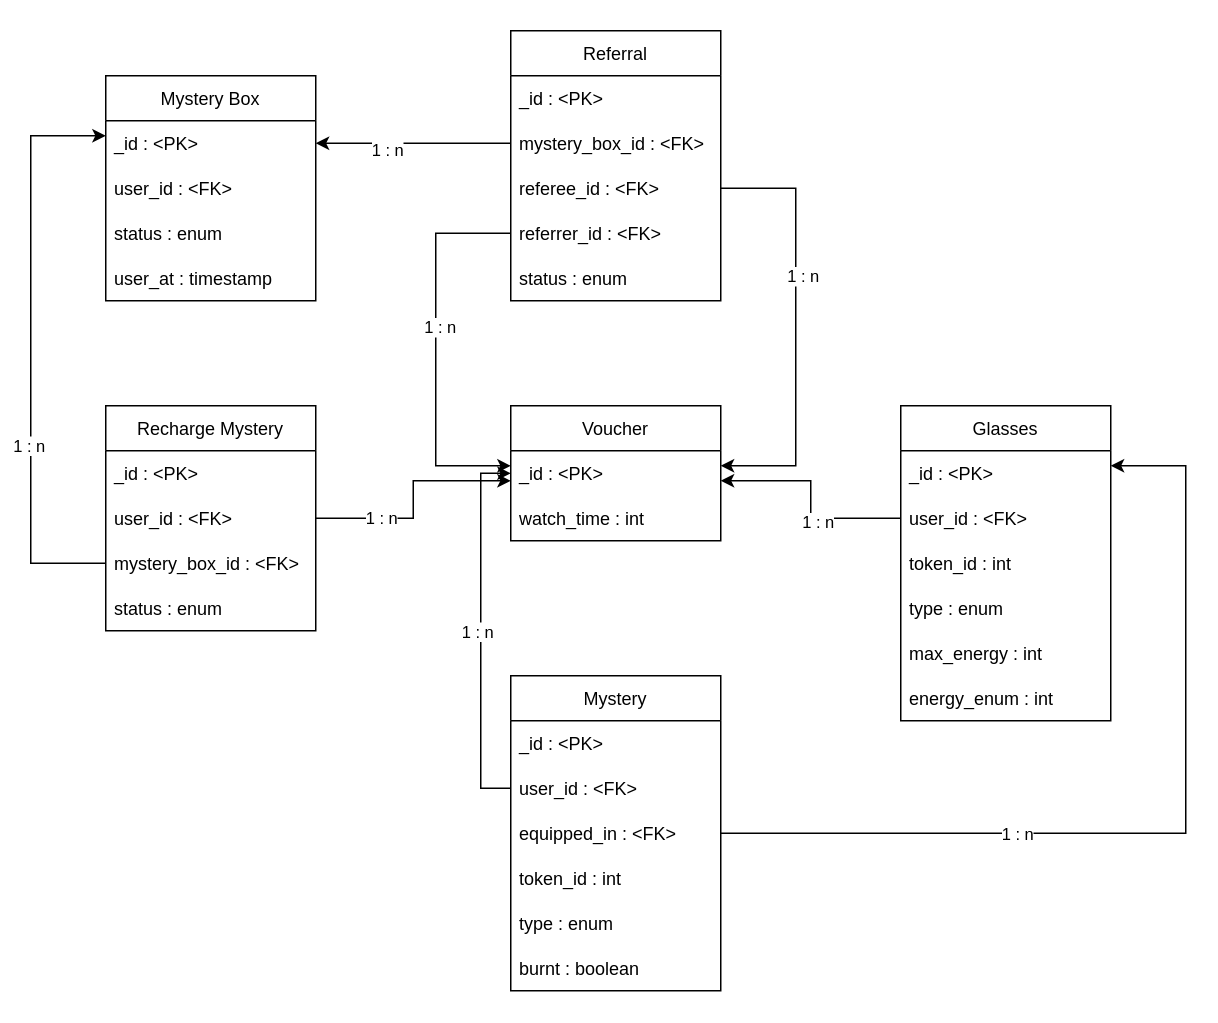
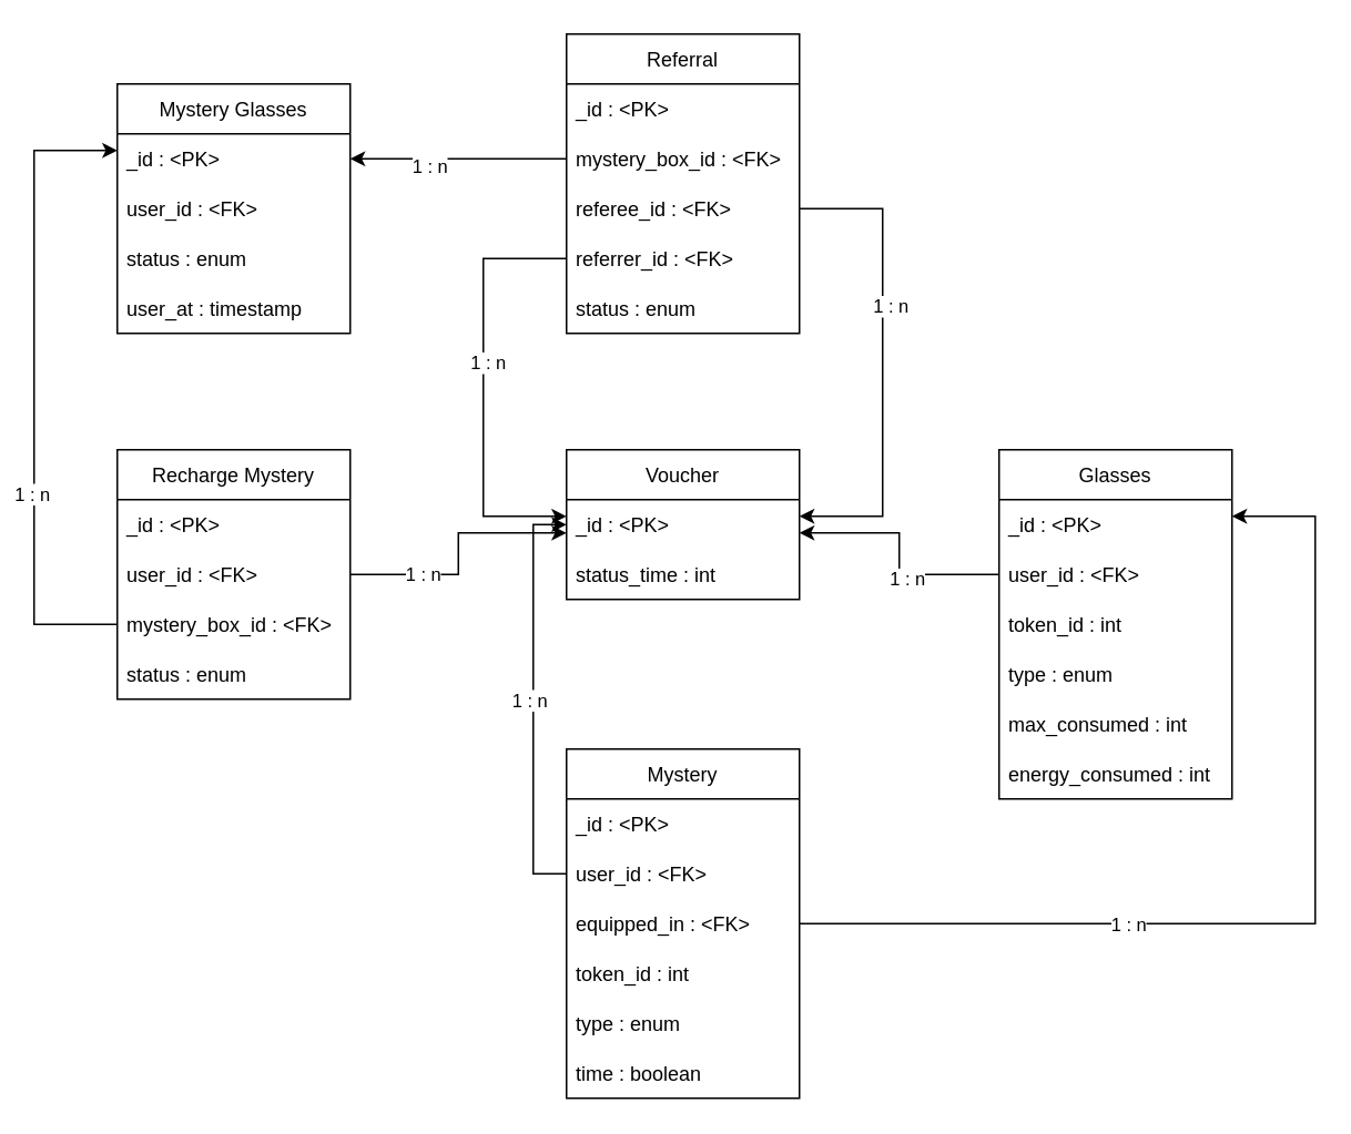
  <mxCell id="0" />
  <mxCell id="1" parent="0" />
- <mxCell id="2" value="Mystery Box" style="swimlane;fontStyle=0;childLayout=stackLayout;horizontal=1;startSize=30;horizontalStack=0;resizeParent=1;resizeParentMax=0;resizeLast=0;collapsible=1;marginBottom=0;" parent="1" vertex="1"><mxGeometry x="70" y="50" width="140" height="150" as="geometry"><mxRectangle x="1101" y="490" width="60" height="30" as="alternateBounds" /></mxGeometry></mxCell>
+ <mxCell id="2" value="Mystery Glasses" style="swimlane;fontStyle=0;childLayout=stackLayout;horizontal=1;startSize=30;horizontalStack=0;resizeParent=1;resizeParentMax=0;resizeLast=0;collapsible=1;marginBottom=0;" parent="1" vertex="1"><mxGeometry x="70" y="50" width="140" height="150" as="geometry"><mxRectangle x="1101" y="490" width="60" height="30" as="alternateBounds" /></mxGeometry></mxCell>
  <mxCell id="3" value="_id : &lt;PK&gt;" style="text;align=left;verticalAlign=middle;spacingLeft=4;spacingRight=4;overflow=hidden;points=[[0,0.5],[1,0.5]];portConstraint=eastwest;rotatable=0;" parent="2" vertex="1"><mxGeometry y="30" width="140" height="30" as="geometry" /></mxCell>
  <mxCell id="4" value="user_id : &lt;FK&gt;" style="text;align=left;verticalAlign=middle;spacingLeft=4;spacingRight=4;overflow=hidden;points=[[0,0.5],[1,0.5]];portConstraint=eastwest;rotatable=0;" parent="2" vertex="1"><mxGeometry y="60" width="140" height="30" as="geometry" /></mxCell>
  <mxCell id="5" value="status : enum" style="text;strokeColor=none;fillColor=none;align=left;verticalAlign=middle;spacingLeft=4;spacingRight=4;overflow=hidden;points=[[0,0.5],[1,0.5]];portConstraint=eastwest;rotatable=0;" parent="2" vertex="1"><mxGeometry y="90" width="140" height="30" as="geometry" /></mxCell>
  <mxCell id="6" value="user_at : timestamp" style="text;strokeColor=none;fillColor=none;align=left;verticalAlign=middle;spacingLeft=4;spacingRight=4;overflow=hidden;points=[[0,0.5],[1,0.5]];portConstraint=eastwest;rotatable=0;" parent="2" vertex="1"><mxGeometry y="120" width="140" height="30" as="geometry" /></mxCell>
  <mxCell id="7" value="Recharge Mystery" style="swimlane;fontStyle=0;childLayout=stackLayout;horizontal=1;startSize=30;horizontalStack=0;resizeParent=1;resizeParentMax=0;resizeLast=0;collapsible=1;marginBottom=0;" parent="1" vertex="1"><mxGeometry x="70" y="270" width="140" height="150" as="geometry"><mxRectangle x="1101" y="490" width="60" height="30" as="alternateBounds" /></mxGeometry></mxCell>
  <mxCell id="8" value="_id : &lt;PK&gt;" style="text;align=left;verticalAlign=middle;spacingLeft=4;spacingRight=4;overflow=hidden;points=[[0,0.5],[1,0.5]];portConstraint=eastwest;rotatable=0;" parent="7" vertex="1"><mxGeometry y="30" width="140" height="30" as="geometry" /></mxCell>
  <mxCell id="9" value="user_id : &lt;FK&gt;" style="text;align=left;verticalAlign=middle;spacingLeft=4;spacingRight=4;overflow=hidden;points=[[0,0.5],[1,0.5]];portConstraint=eastwest;rotatable=0;" parent="7" vertex="1"><mxGeometry y="60" width="140" height="30" as="geometry" /></mxCell>
  <mxCell id="10" value="mystery_box_id : &lt;FK&gt;" style="text;align=left;verticalAlign=middle;spacingLeft=4;spacingRight=4;overflow=hidden;points=[[0,0.5],[1,0.5]];portConstraint=eastwest;rotatable=0;" parent="7" vertex="1"><mxGeometry y="90" width="140" height="30" as="geometry" /></mxCell>
  <mxCell id="11" value="status : enum" style="text;strokeColor=none;fillColor=none;align=left;verticalAlign=middle;spacingLeft=4;spacingRight=4;overflow=hidden;points=[[0,0.5],[1,0.5]];portConstraint=eastwest;rotatable=0;" parent="7" vertex="1"><mxGeometry y="120" width="140" height="30" as="geometry" /></mxCell>
  <mxCell id="12" value="Mystery" style="swimlane;fontStyle=0;childLayout=stackLayout;horizontal=1;startSize=30;horizontalStack=0;resizeParent=1;resizeParentMax=0;resizeLast=0;collapsible=1;marginBottom=0;" parent="1" vertex="1"><mxGeometry x="340" y="450" width="140" height="210" as="geometry"><mxRectangle x="1101" y="490" width="60" height="30" as="alternateBounds" /></mxGeometry></mxCell>
  <mxCell id="13" value="_id : &lt;PK&gt;" style="text;align=left;verticalAlign=middle;spacingLeft=4;spacingRight=4;overflow=hidden;points=[[0,0.5],[1,0.5]];portConstraint=eastwest;rotatable=0;" parent="12" vertex="1"><mxGeometry y="30" width="140" height="30" as="geometry" /></mxCell>
  <mxCell id="14" value="user_id : &lt;FK&gt;" style="text;align=left;verticalAlign=middle;spacingLeft=4;spacingRight=4;overflow=hidden;points=[[0,0.5],[1,0.5]];portConstraint=eastwest;rotatable=0;" parent="12" vertex="1"><mxGeometry y="60" width="140" height="30" as="geometry" /></mxCell>
  <mxCell id="15" value="equipped_in : &lt;FK&gt;" style="text;align=left;verticalAlign=middle;spacingLeft=4;spacingRight=4;overflow=hidden;points=[[0,0.5],[1,0.5]];portConstraint=eastwest;rotatable=0;" parent="12" vertex="1"><mxGeometry y="90" width="140" height="30" as="geometry" /></mxCell>
  <mxCell id="16" value="token_id : int" style="text;strokeColor=none;fillColor=none;align=left;verticalAlign=middle;spacingLeft=4;spacingRight=4;overflow=hidden;points=[[0,0.5],[1,0.5]];portConstraint=eastwest;rotatable=0;" parent="12" vertex="1"><mxGeometry y="120" width="140" height="30" as="geometry" /></mxCell>
  <mxCell id="17" value="type : enum" style="text;strokeColor=none;fillColor=none;align=left;verticalAlign=middle;spacingLeft=4;spacingRight=4;overflow=hidden;points=[[0,0.5],[1,0.5]];portConstraint=eastwest;rotatable=0;" parent="12" vertex="1"><mxGeometry y="150" width="140" height="30" as="geometry" /></mxCell>
- <mxCell id="18" value="burnt : boolean" style="text;strokeColor=none;fillColor=none;align=left;verticalAlign=middle;spacingLeft=4;spacingRight=4;overflow=hidden;points=[[0,0.5],[1,0.5]];portConstraint=eastwest;rotatable=0;" parent="12" vertex="1"><mxGeometry y="180" width="140" height="30" as="geometry" /></mxCell>
+ <mxCell id="18" value="time : boolean" style="text;strokeColor=none;fillColor=none;align=left;verticalAlign=middle;spacingLeft=4;spacingRight=4;overflow=hidden;points=[[0,0.5],[1,0.5]];portConstraint=eastwest;rotatable=0;" parent="12" vertex="1"><mxGeometry y="180" width="140" height="30" as="geometry" /></mxCell>
  <mxCell id="19" value="Glasses" style="swimlane;fontStyle=0;childLayout=stackLayout;horizontal=1;startSize=30;horizontalStack=0;resizeParent=1;resizeParentMax=0;resizeLast=0;collapsible=1;marginBottom=0;" parent="1" vertex="1"><mxGeometry x="600" y="270" width="140" height="210" as="geometry"><mxRectangle x="1101" y="490" width="60" height="30" as="alternateBounds" /></mxGeometry></mxCell>
  <mxCell id="20" value="_id : &lt;PK&gt;" style="text;align=left;verticalAlign=middle;spacingLeft=4;spacingRight=4;overflow=hidden;points=[[0,0.5],[1,0.5]];portConstraint=eastwest;rotatable=0;" parent="19" vertex="1"><mxGeometry y="30" width="140" height="30" as="geometry" /></mxCell>
  <mxCell id="21" value="user_id : &lt;FK&gt;" style="text;align=left;verticalAlign=middle;spacingLeft=4;spacingRight=4;overflow=hidden;points=[[0,0.5],[1,0.5]];portConstraint=eastwest;rotatable=0;" parent="19" vertex="1"><mxGeometry y="60" width="140" height="30" as="geometry" /></mxCell>
  <mxCell id="22" value="token_id : int" style="text;strokeColor=none;fillColor=none;align=left;verticalAlign=middle;spacingLeft=4;spacingRight=4;overflow=hidden;points=[[0,0.5],[1,0.5]];portConstraint=eastwest;rotatable=0;" parent="19" vertex="1"><mxGeometry y="90" width="140" height="30" as="geometry" /></mxCell>
  <mxCell id="23" value="type : enum" style="text;strokeColor=none;fillColor=none;align=left;verticalAlign=middle;spacingLeft=4;spacingRight=4;overflow=hidden;points=[[0,0.5],[1,0.5]];portConstraint=eastwest;rotatable=0;" parent="19" vertex="1"><mxGeometry y="120" width="140" height="30" as="geometry" /></mxCell>
- <mxCell id="24" value="max_energy : int" style="text;strokeColor=none;fillColor=none;align=left;verticalAlign=middle;spacingLeft=4;spacingRight=4;overflow=hidden;points=[[0,0.5],[1,0.5]];portConstraint=eastwest;rotatable=0;" parent="19" vertex="1"><mxGeometry y="150" width="140" height="30" as="geometry" /></mxCell>
- <mxCell id="25" value="energy_enum : int" style="text;strokeColor=none;fillColor=none;align=left;verticalAlign=middle;spacingLeft=4;spacingRight=4;overflow=hidden;points=[[0,0.5],[1,0.5]];portConstraint=eastwest;rotatable=0;" parent="19" vertex="1"><mxGeometry y="180" width="140" height="30" as="geometry" /></mxCell>
+ <mxCell id="24" value="max_consumed : int" style="text;strokeColor=none;fillColor=none;align=left;verticalAlign=middle;spacingLeft=4;spacingRight=4;overflow=hidden;points=[[0,0.5],[1,0.5]];portConstraint=eastwest;rotatable=0;" parent="19" vertex="1"><mxGeometry y="150" width="140" height="30" as="geometry" /></mxCell>
+ <mxCell id="25" value="energy_consumed : int" style="text;strokeColor=none;fillColor=none;align=left;verticalAlign=middle;spacingLeft=4;spacingRight=4;overflow=hidden;points=[[0,0.5],[1,0.5]];portConstraint=eastwest;rotatable=0;" parent="19" vertex="1"><mxGeometry y="180" width="140" height="30" as="geometry" /></mxCell>
  <mxCell id="26" value="Voucher" style="swimlane;fontStyle=0;childLayout=stackLayout;horizontal=1;startSize=30;horizontalStack=0;resizeParent=1;resizeParentMax=0;resizeLast=0;collapsible=1;marginBottom=0;" parent="1" vertex="1"><mxGeometry x="340" y="270" width="140" height="90" as="geometry"><mxRectangle x="1101" y="490" width="60" height="30" as="alternateBounds" /></mxGeometry></mxCell>
  <mxCell id="27" value="_id : &lt;PK&gt;" style="text;align=left;verticalAlign=middle;spacingLeft=4;spacingRight=4;overflow=hidden;points=[[0,0.5],[1,0.5]];portConstraint=eastwest;rotatable=0;" parent="26" vertex="1"><mxGeometry y="30" width="140" height="30" as="geometry" /></mxCell>
- <mxCell id="28" value="watch_time : int" style="text;strokeColor=none;fillColor=none;align=left;verticalAlign=middle;spacingLeft=4;spacingRight=4;overflow=hidden;points=[[0,0.5],[1,0.5]];portConstraint=eastwest;rotatable=0;" parent="26" vertex="1"><mxGeometry y="60" width="140" height="30" as="geometry" /></mxCell>
+ <mxCell id="28" value="status_time : int" style="text;strokeColor=none;fillColor=none;align=left;verticalAlign=middle;spacingLeft=4;spacingRight=4;overflow=hidden;points=[[0,0.5],[1,0.5]];portConstraint=eastwest;rotatable=0;" parent="26" vertex="1"><mxGeometry y="60" width="140" height="30" as="geometry" /></mxCell>
  <mxCell id="29" value="Referral" style="swimlane;fontStyle=0;childLayout=stackLayout;horizontal=1;startSize=30;horizontalStack=0;resizeParent=1;resizeParentMax=0;resizeLast=0;collapsible=1;marginBottom=0;" parent="1" vertex="1"><mxGeometry x="340" y="20" width="140" height="180" as="geometry"><mxRectangle x="1101" y="490" width="60" height="30" as="alternateBounds" /></mxGeometry></mxCell>
  <mxCell id="30" value="_id : &lt;PK&gt;" style="text;align=left;verticalAlign=middle;spacingLeft=4;spacingRight=4;overflow=hidden;points=[[0,0.5],[1,0.5]];portConstraint=eastwest;rotatable=0;" parent="29" vertex="1"><mxGeometry y="30" width="140" height="30" as="geometry" /></mxCell>
  <mxCell id="31" value="mystery_box_id : &lt;FK&gt;" style="text;align=left;verticalAlign=middle;spacingLeft=4;spacingRight=4;overflow=hidden;points=[[0,0.5],[1,0.5]];portConstraint=eastwest;rotatable=0;" parent="29" vertex="1"><mxGeometry y="60" width="140" height="30" as="geometry" /></mxCell>
  <mxCell id="32" value="referee_id : &lt;FK&gt;" style="text;align=left;verticalAlign=middle;spacingLeft=4;spacingRight=4;overflow=hidden;points=[[0,0.5],[1,0.5]];portConstraint=eastwest;rotatable=0;" parent="29" vertex="1"><mxGeometry y="90" width="140" height="30" as="geometry" /></mxCell>
  <mxCell id="33" value="referrer_id : &lt;FK&gt;" style="text;align=left;verticalAlign=middle;spacingLeft=4;spacingRight=4;overflow=hidden;points=[[0,0.5],[1,0.5]];portConstraint=eastwest;rotatable=0;" parent="29" vertex="1"><mxGeometry y="120" width="140" height="30" as="geometry" /></mxCell>
  <mxCell id="34" value="status : enum" style="text;strokeColor=none;fillColor=none;align=left;verticalAlign=middle;spacingLeft=4;spacingRight=4;overflow=hidden;points=[[0,0.5],[1,0.5]];portConstraint=eastwest;rotatable=0;" parent="29" vertex="1"><mxGeometry y="150" width="140" height="30" as="geometry" /></mxCell>
  <mxCell id="35" style="edgeStyle=orthogonalEdgeStyle;rounded=0;orthogonalLoop=1;jettySize=auto;html=1;" parent="1" source="33" target="27" edge="1"><mxGeometry relative="1" as="geometry"><Array as="points"><mxPoint x="290" y="155" /><mxPoint x="290" y="310" /></Array></mxGeometry></mxCell>
  <mxCell id="36" value="1 : n" style="edgeLabel;html=1;align=center;verticalAlign=middle;resizable=0;points=[];" parent="35" vertex="1" connectable="0"><mxGeometry x="-0.119" y="2" relative="1" as="geometry"><mxPoint as="offset" /></mxGeometry></mxCell>
  <mxCell id="37" style="edgeStyle=orthogonalEdgeStyle;rounded=0;orthogonalLoop=1;jettySize=auto;html=1;" parent="1" source="32" target="27" edge="1"><mxGeometry relative="1" as="geometry"><Array as="points"><mxPoint x="530" y="125" /><mxPoint x="530" y="310" /></Array></mxGeometry></mxCell>
  <mxCell id="38" value="1 : n" style="edgeLabel;html=1;align=center;verticalAlign=middle;resizable=0;points=[];" parent="37" vertex="1" connectable="0"><mxGeometry x="-0.245" y="4" relative="1" as="geometry"><mxPoint as="offset" /></mxGeometry></mxCell>
  <mxCell id="39" style="edgeStyle=orthogonalEdgeStyle;rounded=0;orthogonalLoop=1;jettySize=auto;html=1;" parent="1" source="31" target="3" edge="1"><mxGeometry relative="1" as="geometry"><Array as="points" /></mxGeometry></mxCell>
  <mxCell id="40" value="1 : n" style="edgeLabel;html=1;align=center;verticalAlign=middle;resizable=0;points=[];" parent="39" vertex="1" connectable="0"><mxGeometry x="0.277" y="4" relative="1" as="geometry"><mxPoint as="offset" /></mxGeometry></mxCell>
  <mxCell id="41" style="edgeStyle=orthogonalEdgeStyle;rounded=0;orthogonalLoop=1;jettySize=auto;html=1;" parent="1" source="21" target="27" edge="1"><mxGeometry relative="1" as="geometry"><Array as="points"><mxPoint x="540" y="345" /><mxPoint x="540" y="320" /></Array></mxGeometry></mxCell>
  <mxCell id="42" value="1 : n" style="edgeLabel;html=1;align=center;verticalAlign=middle;resizable=0;points=[];" parent="41" vertex="1" connectable="0"><mxGeometry x="-0.223" y="2" relative="1" as="geometry"><mxPoint as="offset" /></mxGeometry></mxCell>
  <mxCell id="43" style="edgeStyle=orthogonalEdgeStyle;rounded=0;orthogonalLoop=1;jettySize=auto;html=1;" parent="1" source="9" target="27" edge="1"><mxGeometry relative="1" as="geometry"><Array as="points"><mxPoint x="275" y="345" /><mxPoint x="275" y="320" /></Array></mxGeometry></mxCell>
  <mxCell id="44" value="1 : n" style="edgeLabel;html=1;align=center;verticalAlign=middle;resizable=0;points=[];" parent="43" vertex="1" connectable="0"><mxGeometry x="-0.445" y="1" relative="1" as="geometry"><mxPoint as="offset" /></mxGeometry></mxCell>
  <mxCell id="45" style="edgeStyle=orthogonalEdgeStyle;rounded=0;orthogonalLoop=1;jettySize=auto;html=1;" parent="1" source="14" target="27" edge="1"><mxGeometry relative="1" as="geometry"><Array as="points"><mxPoint x="320" y="525" /><mxPoint x="320" y="315" /></Array></mxGeometry></mxCell>
  <mxCell id="46" value="1 : n" style="edgeLabel;html=1;align=center;verticalAlign=middle;resizable=0;points=[];" parent="45" vertex="1" connectable="0"><mxGeometry x="0.001" y="3" relative="1" as="geometry"><mxPoint as="offset" /></mxGeometry></mxCell>
  <mxCell id="47" style="edgeStyle=orthogonalEdgeStyle;rounded=0;orthogonalLoop=1;jettySize=auto;html=1;" parent="1" source="15" target="20" edge="1"><mxGeometry relative="1" as="geometry"><Array as="points"><mxPoint x="790" y="555" /><mxPoint x="790" y="310" /></Array></mxGeometry></mxCell>
  <mxCell id="48" value="1 : n" style="edgeLabel;html=1;align=center;verticalAlign=middle;resizable=0;points=[];" parent="47" vertex="1" connectable="0"><mxGeometry x="-0.349" relative="1" as="geometry"><mxPoint as="offset" /></mxGeometry></mxCell>
  <mxCell id="49" style="edgeStyle=orthogonalEdgeStyle;rounded=0;orthogonalLoop=1;jettySize=auto;html=1;" parent="1" source="10" target="3" edge="1"><mxGeometry relative="1" as="geometry"><Array as="points"><mxPoint x="20" y="375" /><mxPoint x="20" y="90" /></Array></mxGeometry></mxCell>
  <mxCell id="50" value="1 : n" style="edgeLabel;html=1;align=center;verticalAlign=middle;resizable=0;points=[];" parent="49" vertex="1" connectable="0"><mxGeometry x="-0.33" y="2" relative="1" as="geometry"><mxPoint as="offset" /></mxGeometry></mxCell>
